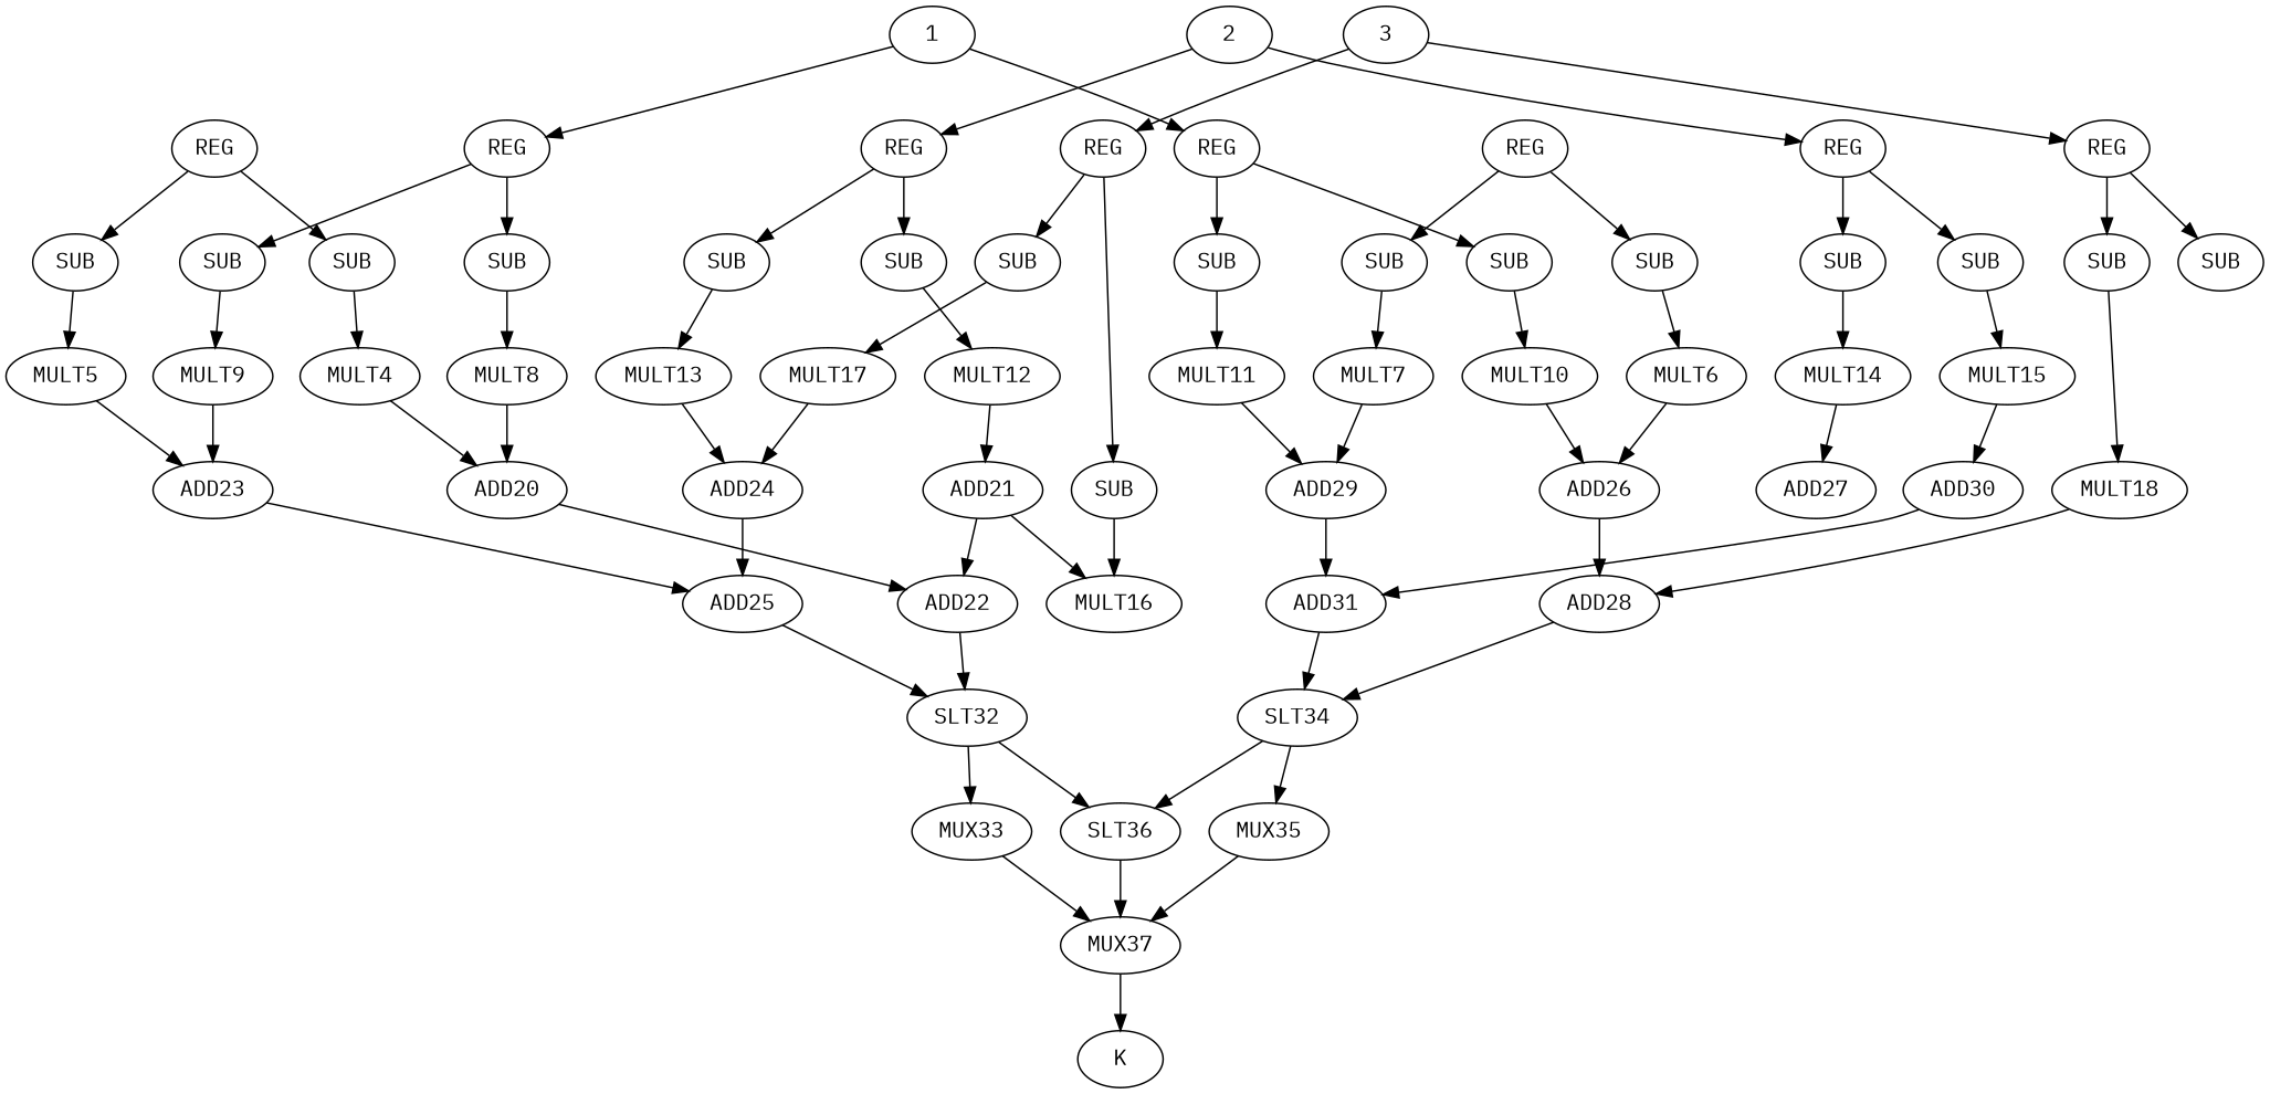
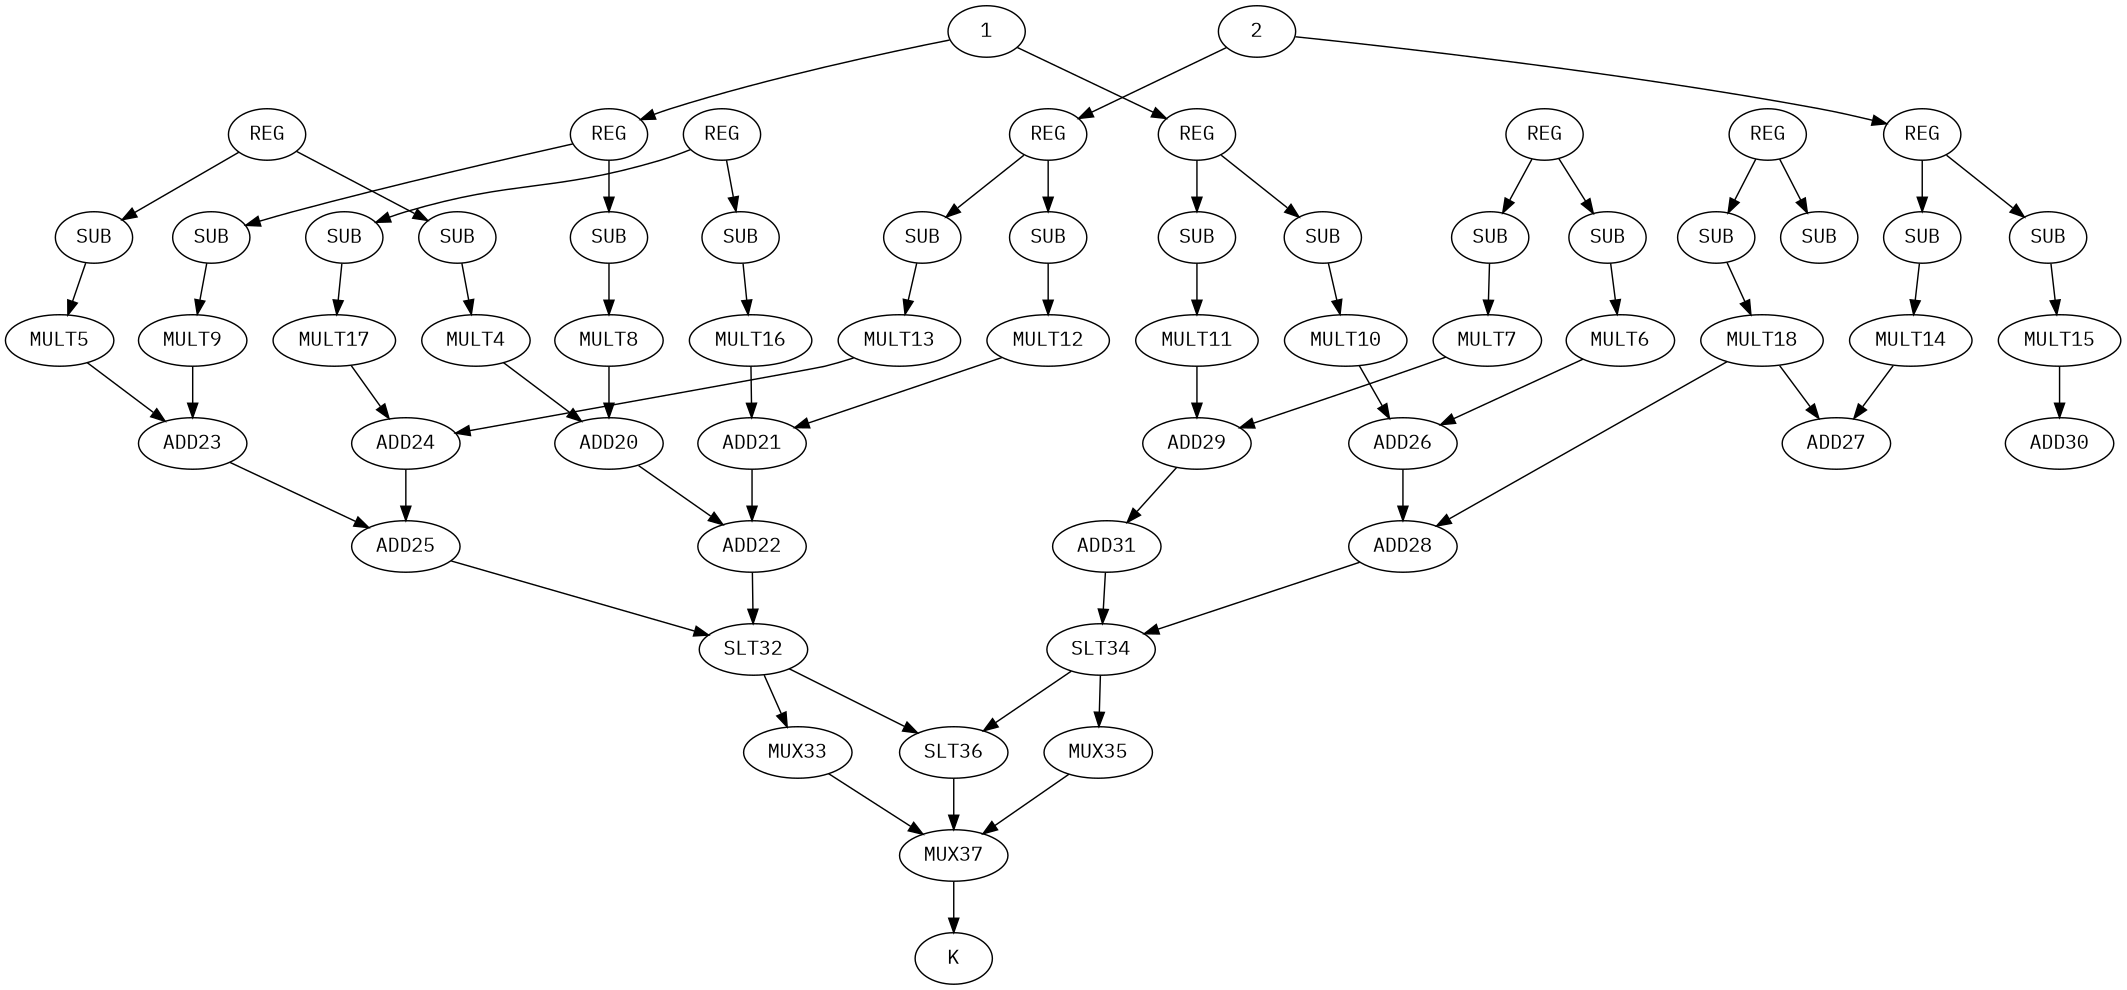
  strict digraph {
    fontname="IBM Plex Mono"
    node [fontname="IBM Plex Mono"]
    edge [fontname="IBM Plex Mono"]
    n1 [label=REG]
    n2 [label=SUB]
    n3 [label=SUB]
    n4 [label=REG]
    n5 [label=SUB]
    n6 [label=SUB]
    n7 [label=MULT4]
    n8 [label=ADD20]
    n9 [label=ADD22]
    n10 [label=MULT5]
    n11 [label=ADD23]
    n12 [label=ADD25]
    n13 [label=MULT6]
    n14 [label=ADD26]
    n15 [label=ADD28]
    n16 [label=MULT7]
    n17 [label=ADD29]
    n18 [label=ADD31]
    n19 [label=REG]
    n20 [label=SUB]
    n21 [label=SUB]
    1
    n23 [label=REG]
    n24 [label=SUB]
    n25 [label=SUB]
    n26 [label=MULT8]
    n27 [label=MULT9]
    n28 [label=MULT10]
    n29 [label=MULT11]
    n30 [label=REG]
    n31 [label=SUB]
    n32 [label=SUB]
    2
    n34 [label=REG]
    n35 [label=SUB]
    n36 [label=SUB]
    n37 [label=MULT12]
    n38 [label=ADD21]
    n39 [label=MULT13]
    n40 [label=ADD24]
    n41 [label=MULT14]
    n42 [label=ADD27]
    n43 [label=MULT15]
    n44 [label=ADD30]
    n45 [label=REG]
    n46 [label=SUB]
    n47 [label=SUB]
-   3
    n49 [label=REG]
    n50 [label=SUB]
    n51 [label=SUB]
    n52 [label=MULT16]
    n53 [label=MULT17]
    n54 [label=MULT18]
    n55 [label=SLT32]
    n56 [label=MUX33]
    n57 [label=SLT36]
    n58 [label=SLT34]
    n59 [label=MUX35]
    n60 [label=MUX37]
    n61 [label=K]
    n1 -> n2
    n1 -> n3
    n2 -> n7
    n3 -> n10
    n4 -> n5
    n4 -> n6
    n5 -> n13
    n6 -> n16
    n7 -> n8
    n8 -> n9
    n9 -> n55
    n10 -> n11
    n11 -> n12
    n12 -> n55
    n13 -> n14
    n14 -> n15
    n15 -> n58
    n16 -> n17
    n17 -> n18
    n18 -> n58
    n19 -> n20
    n19 -> n21
    n20 -> n26
    n21 -> n27
    1 -> n19
    1 -> n23
    n23 -> n24
    n23 -> n25
    n24 -> n28
    n25 -> n29
    n26 -> n8
    n27 -> n11
    n28 -> n14
    n29 -> n17
    n30 -> n31
    n30 -> n32
    n31 -> n37
    n32 -> n39
    2 -> n30
    2 -> n34
    n34 -> n35
    n34 -> n36
    n35 -> n41
    n36 -> n43
    n37 -> n38
    n38 -> n9
    n39 -> n40
    n40 -> n12
    n41 -> n42
    n43 -> n44
-   n44 -> n18
    n45 -> n46
    n45 -> n47
    n46 -> n52
    n47 -> n53
-   3 -> n45
-   3 -> n49
    n49 -> n50
    n49 -> n51
    n50 -> n54
-   n38 -> n52
+   n52 -> n38
    n53 -> n40
    n54 -> n15
+   n54 -> n42
    n55 -> n56
    n55 -> n57
    n56 -> n60
    n57 -> n60
    n58 -> n57
    n58 -> n59
    n59 -> n60
    n60 -> n61
  }
